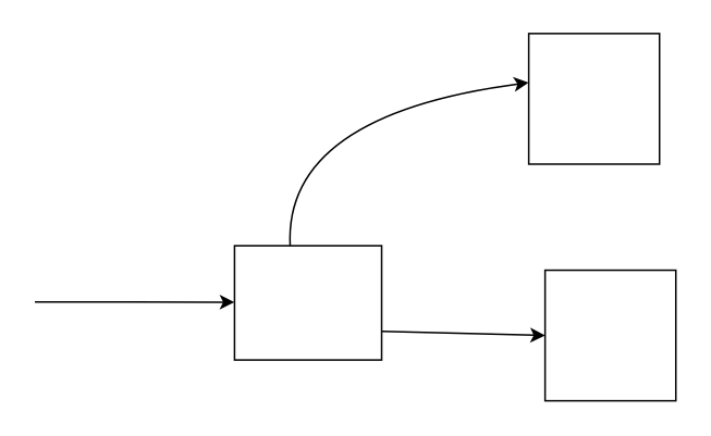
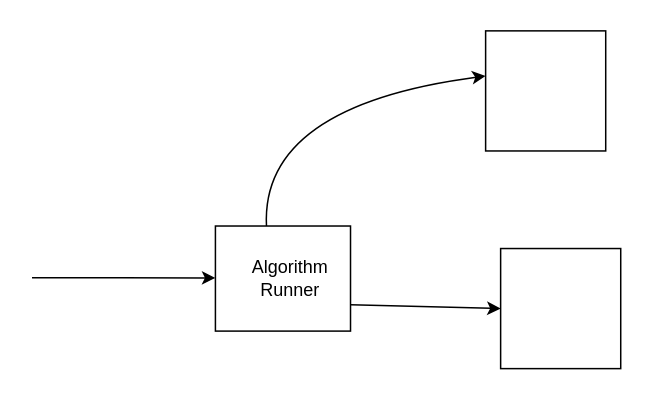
  <mxCell id="0" />
  <mxCell id="1" parent="0" />
  <mxCell id="2" value="" style="rounded=0;whiteSpace=wrap;html=1;" vertex="1" parent="1"><mxGeometry x="143" y="150" width="90" height="70" as="geometry" /></mxCell>
  <mxCell id="3" value="" style="endArrow=classic;html=1;rounded=0;entryX=0.006;entryY=0.313;entryDx=0;entryDy=0;entryPerimeter=0;" edge="1" parent="1"><mxGeometry width="50" height="50" relative="1" as="geometry"><mxPoint x="20.84" y="184.5" as="sourcePoint" /><mxPoint x="143" y="184.58" as="targetPoint" /><Array as="points"><mxPoint x="80.84" y="184.5" /></Array></mxGeometry></mxCell>
+ <mxCell id="4" value="Algorithm Runner" style="text;html=1;align=center;verticalAlign=middle;whiteSpace=wrap;rounded=0;" vertex="1" parent="1"><mxGeometry x="163" y="170" width="60" height="30" as="geometry" /></mxCell>
  <mxCell id="5" value="" style="whiteSpace=wrap;html=1;aspect=fixed;" vertex="1" parent="1"><mxGeometry x="323" y="20" width="80" height="80" as="geometry" /></mxCell>
  <mxCell id="6" value="" style="whiteSpace=wrap;html=1;aspect=fixed;" vertex="1" parent="1"><mxGeometry x="333" y="165" width="80" height="80" as="geometry" /></mxCell>
  <mxCell id="7" value="" style="curved=1;endArrow=classic;html=1;rounded=0;entryX=0;entryY=0.375;entryDx=0;entryDy=0;entryPerimeter=0;exitX=0.378;exitY=0;exitDx=0;exitDy=0;exitPerimeter=0;" edge="1" parent="1" source="2" target="5"><mxGeometry width="50" height="50" relative="1" as="geometry"><mxPoint x="173" y="120" as="sourcePoint" /><mxPoint x="223" y="70" as="targetPoint" /><Array as="points"><mxPoint x="173" y="70" /></Array></mxGeometry></mxCell>
  <mxCell id="8" value="" style="endArrow=classic;html=1;rounded=0;entryX=0;entryY=0.5;entryDx=0;entryDy=0;exitX=1;exitY=0.75;exitDx=0;exitDy=0;" edge="1" parent="1" source="2" target="6"><mxGeometry width="50" height="50" relative="1" as="geometry"><mxPoint x="243" y="205" as="sourcePoint" /><mxPoint x="293" y="155" as="targetPoint" /></mxGeometry></mxCell>
